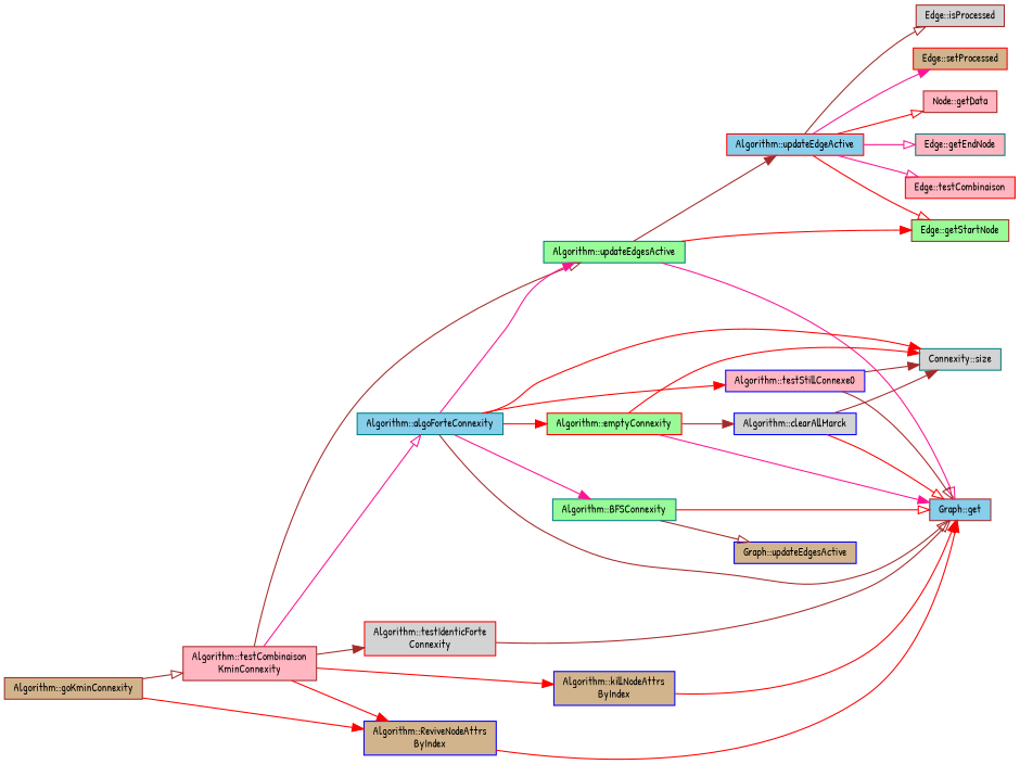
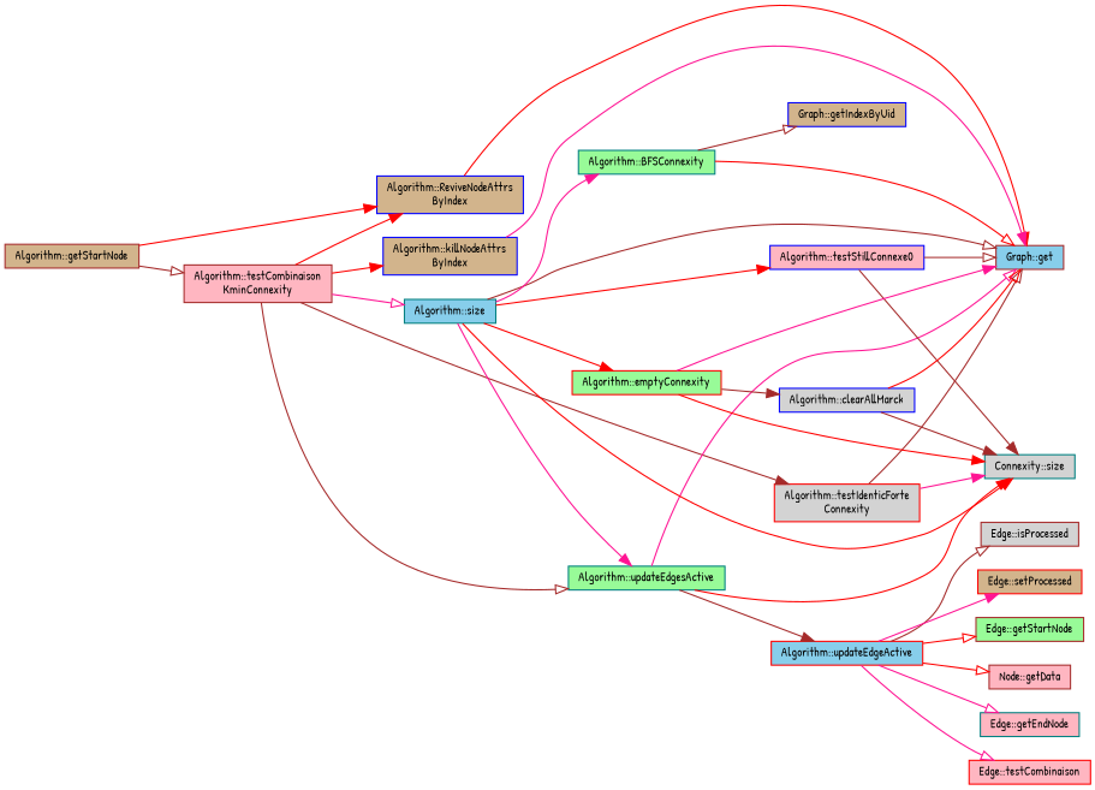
  digraph {
    fontname="Patrick Hand"
    rankdir=LR
    node [color=brown fillcolor=tan fontname="Patrick Hand" fontsize=10 shape=record style=filled]
    edge [arrowhead=normal color=red fontname="Patrick Hand" fontsize=10 labelfontname=Helvetica labelfontsize=10 style=solid]
-   n1 [fontcolor=black height=0.2 label="Algorithm::goKminConnexity" width=0.4]
+   n1 [fontcolor=black height=0.2 label="Algorithm::getStartNode" width=0.4]
    n2 [fillcolor=lightpink height=0.2 label="Algorithm::testCombinaison\lKminConnexity" width=0.4]
    n3 [color=blue height=0.2 label="Algorithm::ReviveNodeAttrs\lByIndex" width=0.4]
    n4 [color=blue height=0.2 label="Algorithm::killNodeAttrs\lByIndex" width=0.4]
    n5 [color=teal fillcolor=palegreen height=0.2 label="Algorithm::updateEdgesActive" width=0.4]
-   n6 [color=teal fillcolor=skyblue height=0.2 label="Algorithm::algoForteConnexity" width=0.4]
+   n6 [color=teal fillcolor=skyblue height=0.2 label="Algorithm::size" width=0.4]
    n7 [color=red fillcolor=lightgrey height=0.2 label="Algorithm::testIdenticForte\lConnexity" width=0.4]
    n8 [fillcolor=skyblue height=0.2 label="Graph::get" width=0.4]
    n9 [color=teal fillcolor=lightgrey height=0.2 label="Connexity::size" width=0.4]
    n10 [color=red fillcolor=skyblue height=0.2 label="Algorithm::updateEdgeActive" width=0.4]
    n11 [color=blue fillcolor=lightpink height=0.2 label="Algorithm::testStillConnexe0" width=0.4]
    n12 [color=teal fillcolor=palegreen height=0.2 label="Algorithm::BFSConnexity" width=0.4]
    n13 [color=red fillcolor=palegreen height=0.2 label="Algorithm::emptyConnexity" width=0.4]
    n14 [fillcolor=palegreen height=0.2 label="Edge::getStartNode" width=0.4]
    n15 [fillcolor=lightpink height=0.2 label="Node::getData" width=0.4]
    n16 [color=teal fillcolor=lightpink height=0.2 label="Edge::getEndNode" width=0.4]
    n17 [color=red fillcolor=lightpink height=0.2 label="Edge::testCombinaison" width=0.4]
    n18 [fillcolor=lightgrey height=0.2 label="Edge::isProcessed" width=0.4]
    n19 [color=red height=0.2 label="Edge::setProcessed" width=0.4]
-   n20 [color=blue height=0.2 label="Graph::updateEdgesActive" width=0.4]
+   n20 [color=blue height=0.2 label="Graph::getIndexByUid" width=0.4]
    n21 [color=blue fillcolor=lightgrey height=0.2 label="Algorithm::clearAllMarck" width=0.4]
    n1 -> n2 [arrowhead=onormal color=brown]
    n1 -> n3
    n2 -> n3
    n2 -> n4
    n2 -> n5 [arrowhead=onormal color=brown]
    n2 -> n6 [arrowhead=onormal color=deeppink]
    n2 -> n7 [color=brown]
    n3 -> n8
-   n4 -> n8
+   n4 -> n8 [color=deeppink]
    n5 -> n8 [arrowhead=onormal color=deeppink]
-   n5 -> n14
+   n5 -> n9
    n5 -> n10 [color=brown]
    n6 -> n5 [color=deeppink]
    n6 -> n8 [arrowhead=onormal color=brown]
    n6 -> n9
    n6 -> n11
    n6 -> n12 [color=deeppink]
    n6 -> n13
    n7 -> n8 [arrowhead=onormal color=brown]
+   n7 -> n9 [color=deeppink]
    n10 -> n14 [arrowhead=onormal]
    n10 -> n15 [arrowhead=onormal]
    n10 -> n16 [arrowhead=onormal color=deeppink]
    n10 -> n17 [arrowhead=onormal color=deeppink]
    n10 -> n18 [arrowhead=onormal color=brown]
    n10 -> n19 [color=deeppink]
    n11 -> n8 [arrowhead=onormal color=brown]
    n11 -> n9 [color=brown]
    n12 -> n8 [arrowhead=onormal]
    n12 -> n20 [arrowhead=onormal color=brown]
    n13 -> n8 [color=deeppink]
    n13 -> n9
    n13 -> n21 [color=brown]
    n21 -> n8 [arrowhead=onormal]
    n21 -> n9 [color=brown]
  }
